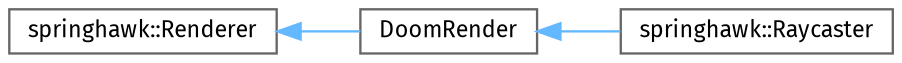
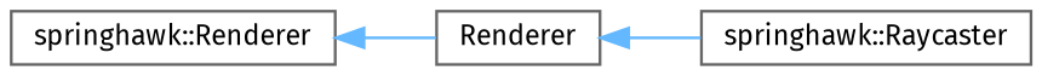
  digraph {
    fontname="Fira Sans"
    rankdir=LR
    node [color=grey40 fillcolor=white fontname="Fira Sans" fontsize=10 shape=box style=filled]
    edge [color=steelblue1 dir=back fontname="Fira Sans" fontsize=10 labelfontname=Helvetica labelfontsize=10 style=solid]
    n1 [height=0.2 label="springhawk::Renderer" width=0.4]
-   n2 [height=0.2 label=DoomRender width=0.4]
+   n2 [height=0.2 label=Renderer width=0.4]
    n3 [height=0.2 label="springhawk::Raycaster" width=0.4]
    n1 -> n2
    n2 -> n3
  }
